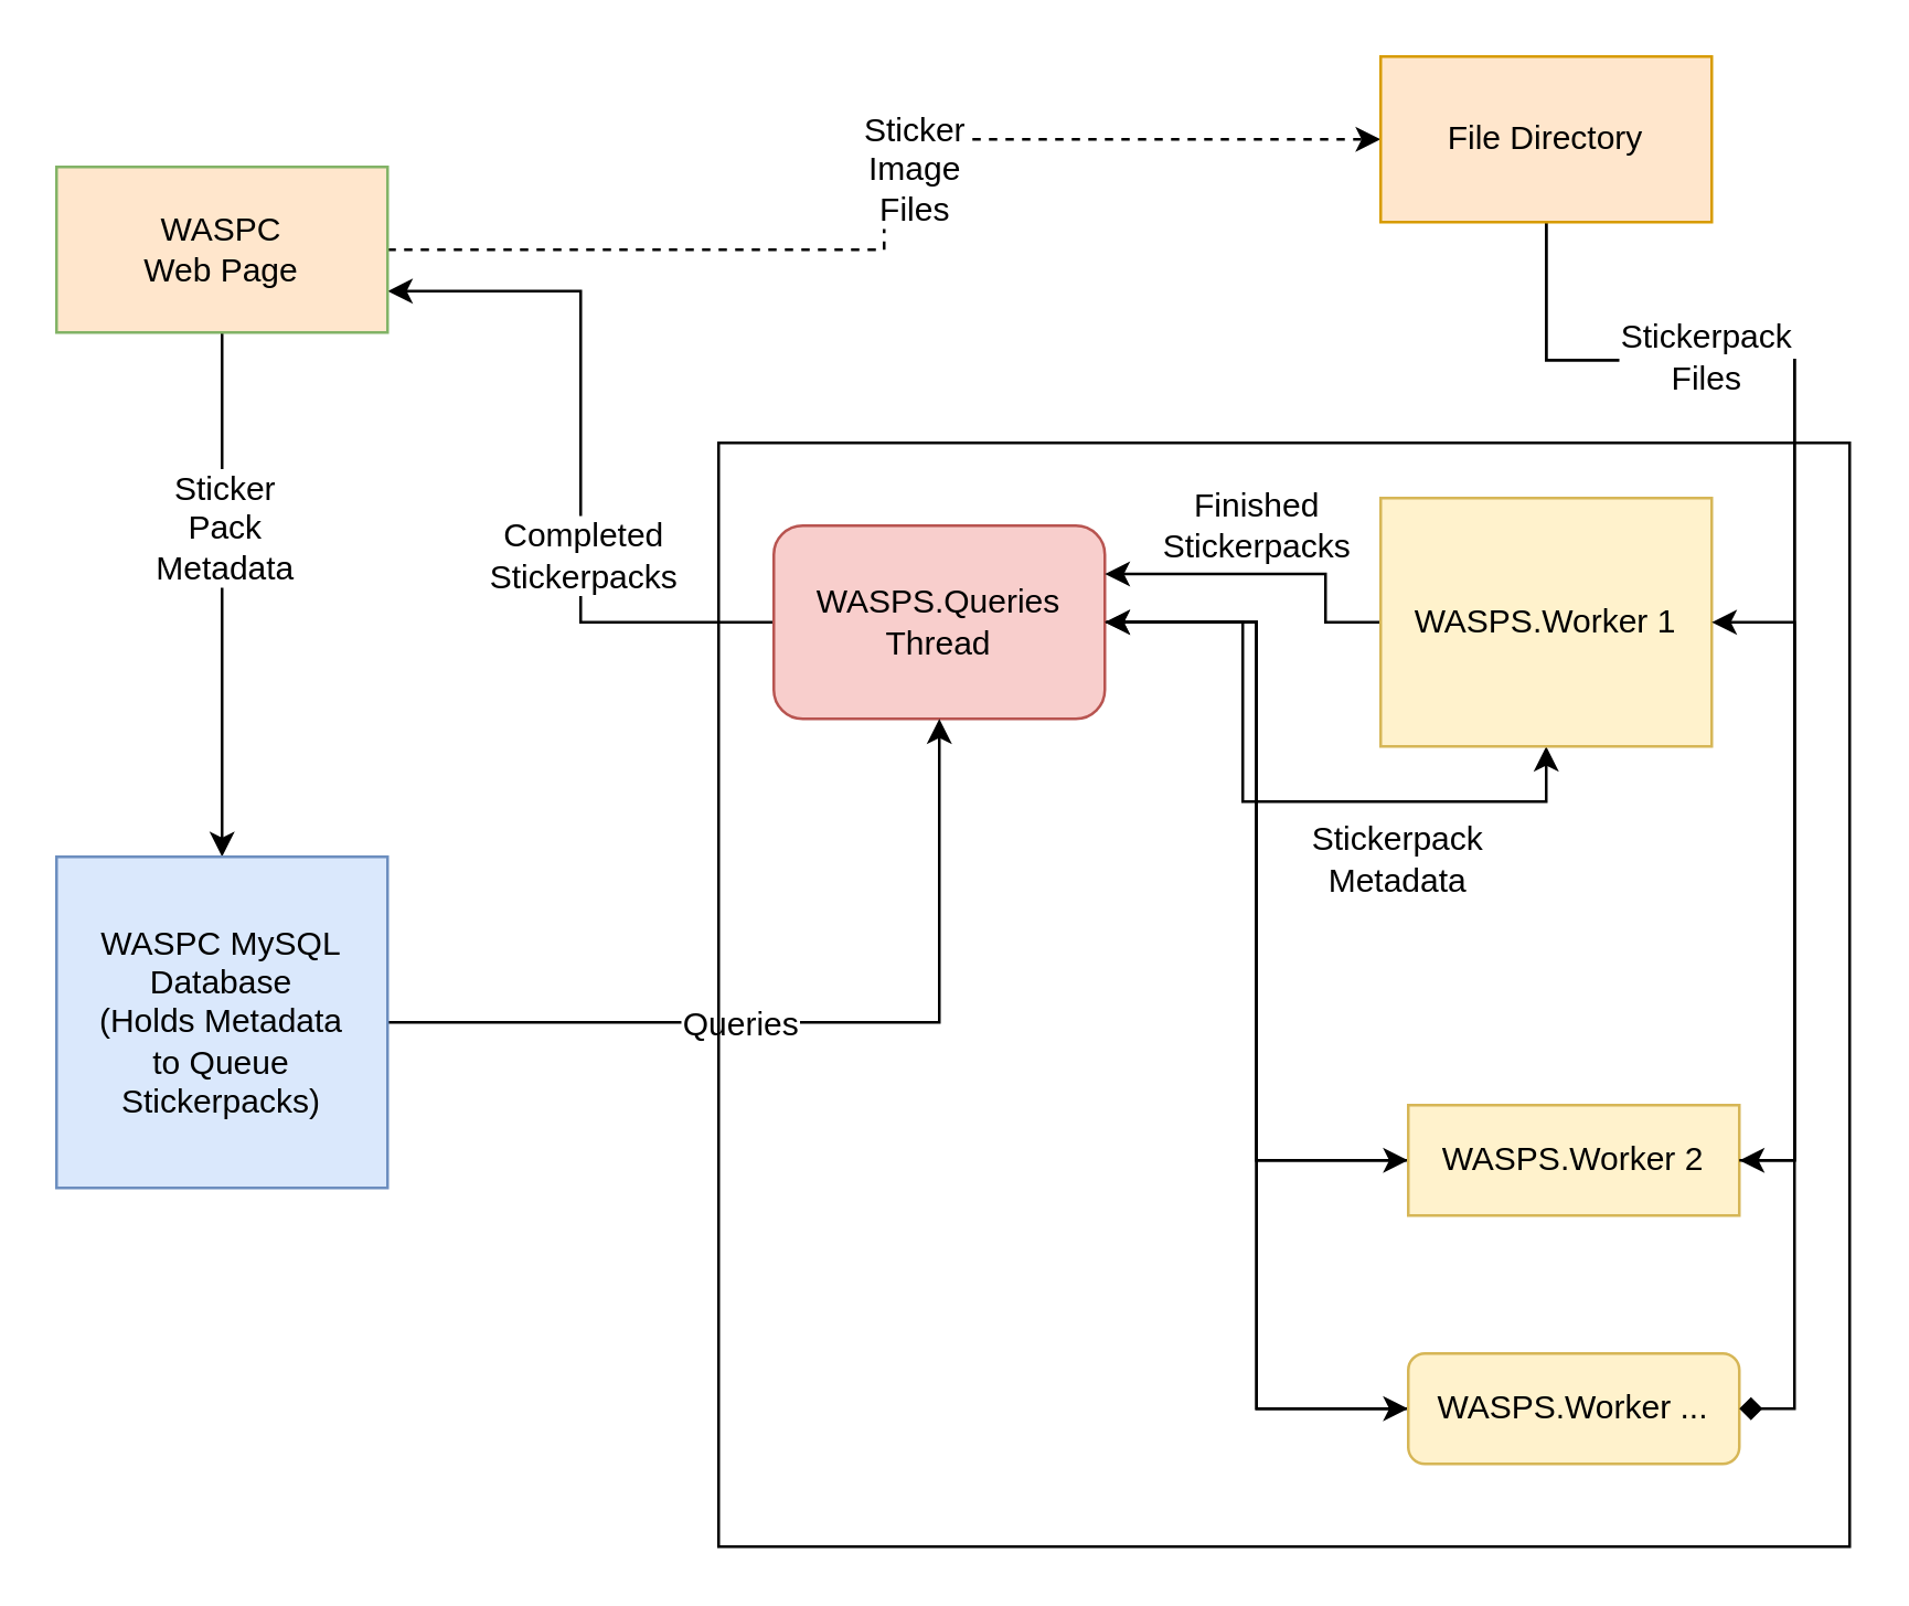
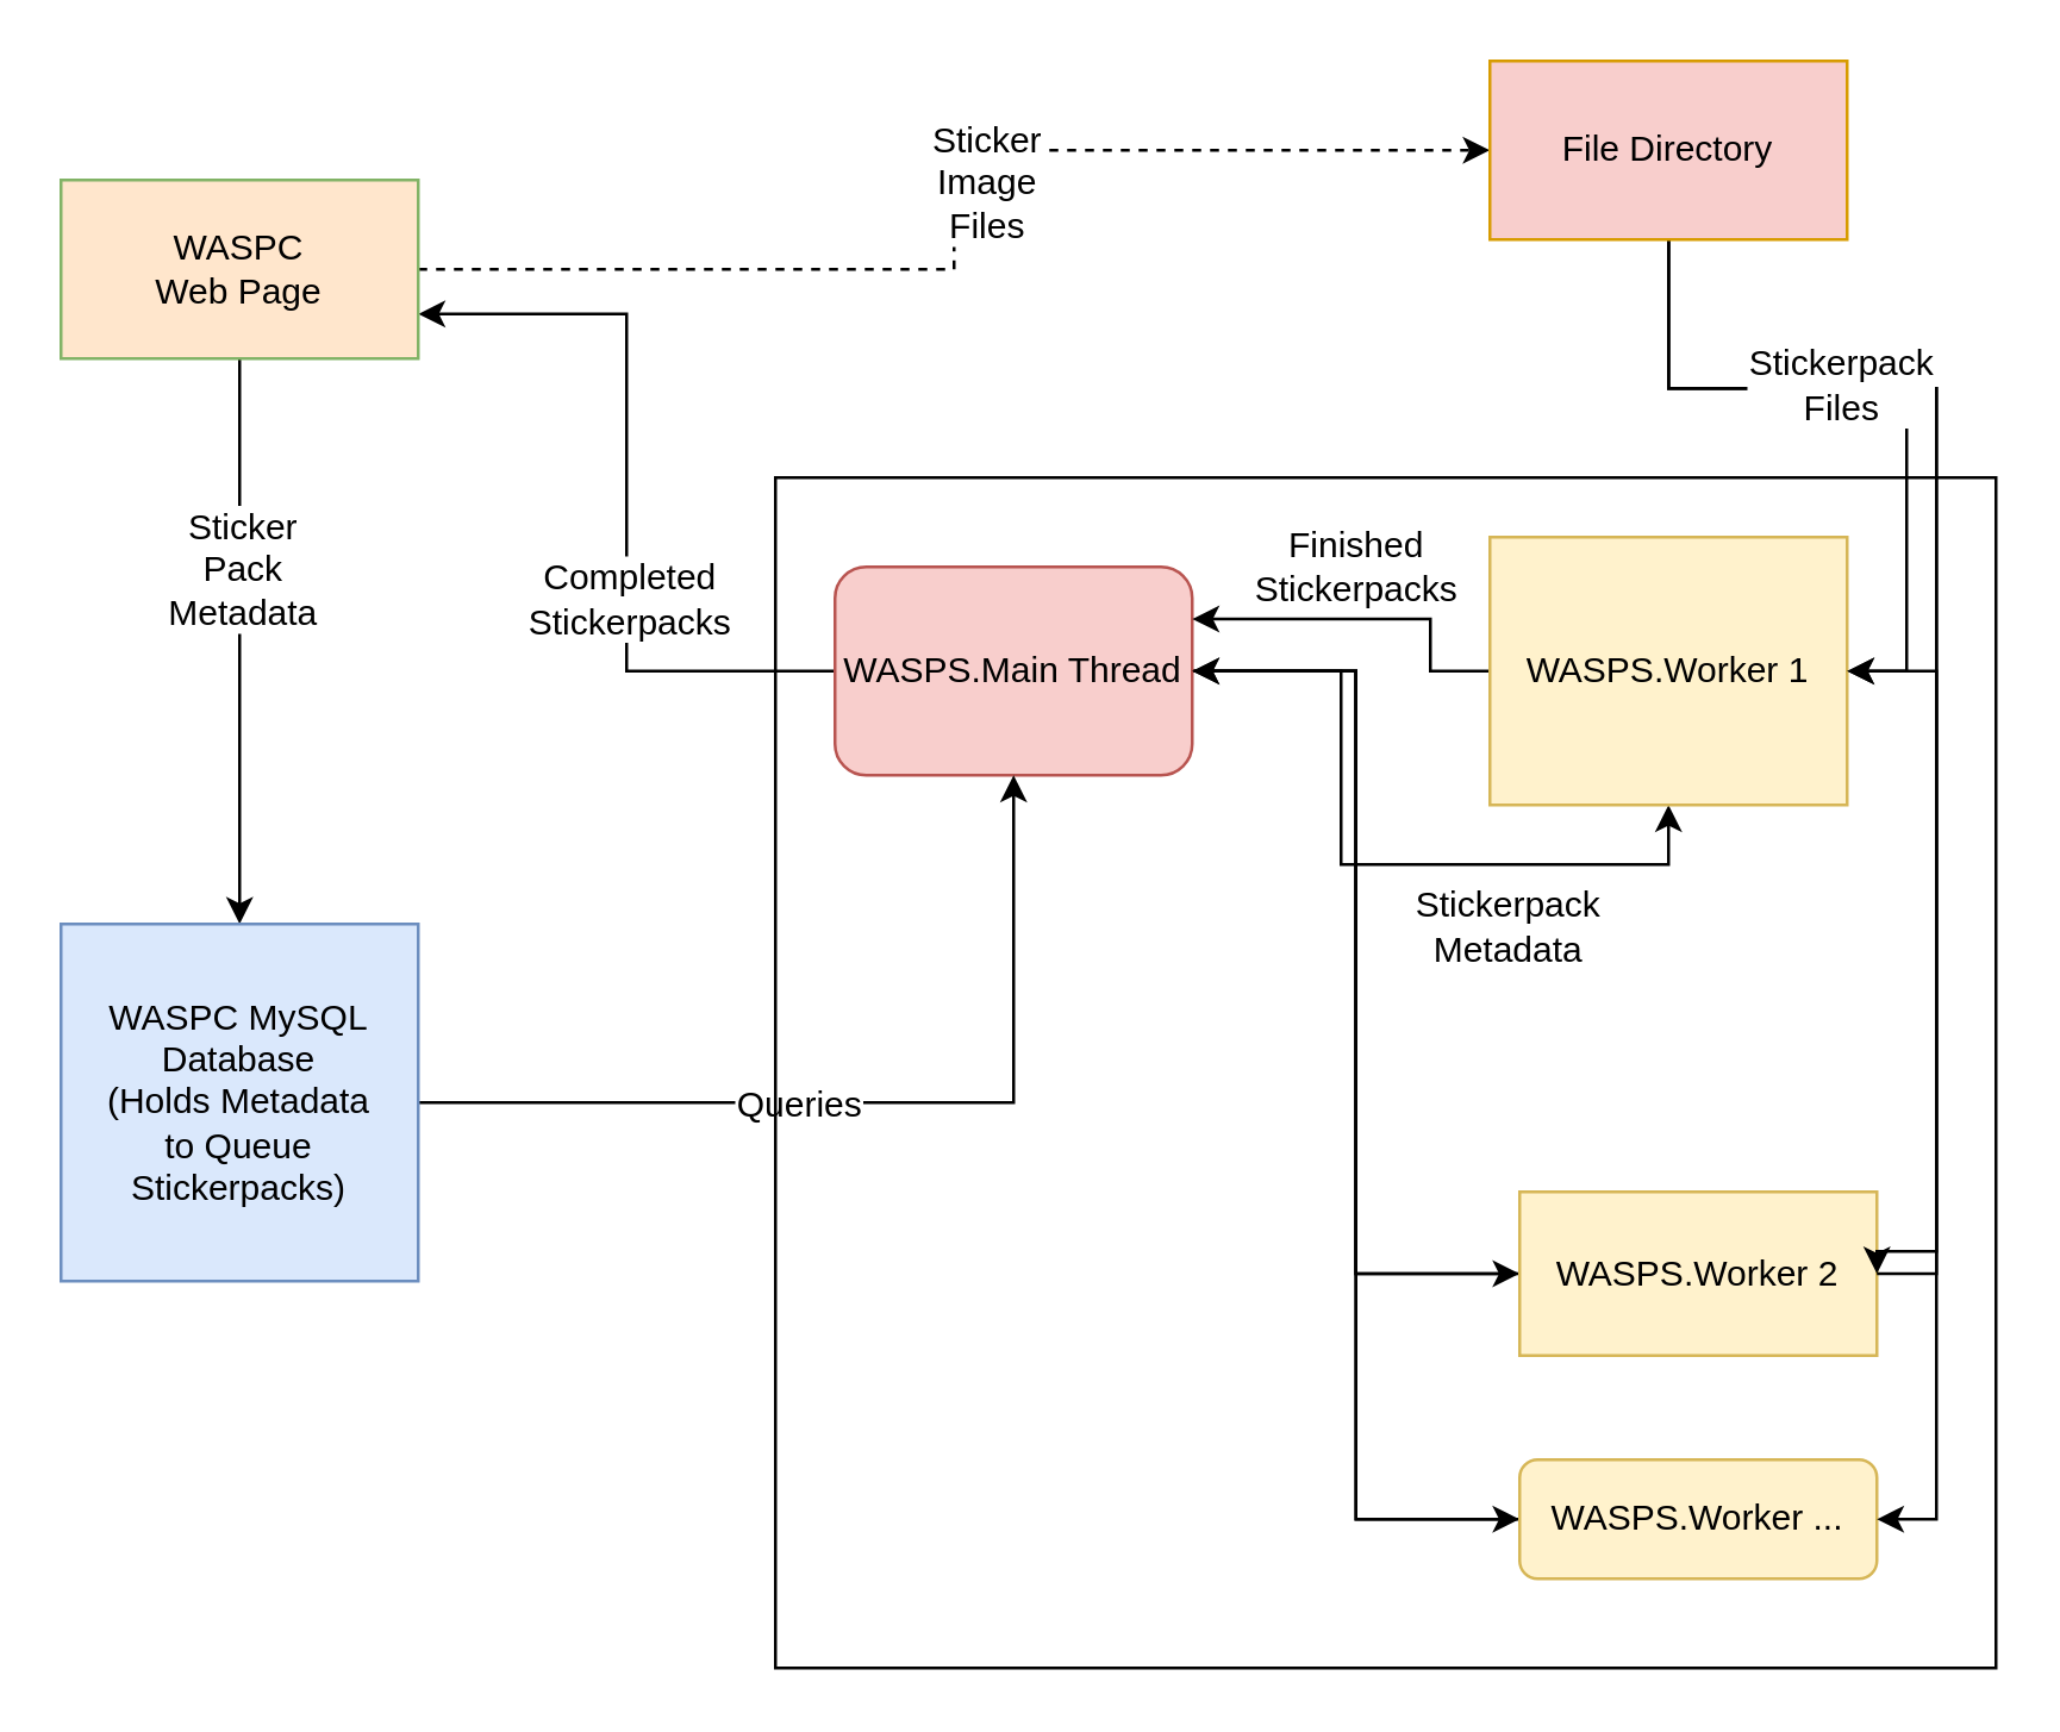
  <mxCell id="0" />
  <mxCell id="1" parent="0" />
  <mxCell id="2" style="edgeStyle=orthogonalEdgeStyle;rounded=0;orthogonalLoop=1;jettySize=auto;html=1;entryX=1;entryY=0.75;entryDx=0;entryDy=0;" parent="1" source="8" target="20" edge="1"><mxGeometry relative="1" as="geometry" /></mxCell>
  <mxCell id="3" value="&lt;div&gt;Completed&lt;/div&gt;&lt;div&gt;Stickerpacks&lt;/div&gt;" style="text;html=1;resizable=0;points=[];align=center;verticalAlign=middle;labelBackgroundColor=#ffffff;" parent="2" vertex="1" connectable="0"><mxGeometry x="0.254" y="1" relative="1" as="geometry"><mxPoint x="1" y="68" as="offset" /></mxGeometry></mxCell>
  <mxCell id="4" style="edgeStyle=orthogonalEdgeStyle;rounded=0;orthogonalLoop=1;jettySize=auto;html=1;entryX=0.5;entryY=1;entryDx=0;entryDy=0;" parent="1" source="8" target="11" edge="1"><mxGeometry relative="1" as="geometry" /></mxCell>
  <mxCell id="5" value="&lt;div&gt;Stickerpack&lt;/div&gt;&lt;div&gt;Metadata&lt;/div&gt;" style="text;html=1;resizable=0;points=[];align=center;verticalAlign=middle;labelBackgroundColor=#ffffff;" parent="4" vertex="1" connectable="0"><mxGeometry x="0.004" y="-3" relative="1" as="geometry"><mxPoint x="47" y="17" as="offset" /></mxGeometry></mxCell>
  <mxCell id="6" style="edgeStyle=orthogonalEdgeStyle;rounded=0;orthogonalLoop=1;jettySize=auto;html=1;entryX=0;entryY=0.5;entryDx=0;entryDy=0;" parent="1" source="8" target="13" edge="1"><mxGeometry relative="1" as="geometry" /></mxCell>
  <mxCell id="7" style="edgeStyle=orthogonalEdgeStyle;rounded=0;orthogonalLoop=1;jettySize=auto;html=1;entryX=0;entryY=0.5;entryDx=0;entryDy=0;" parent="1" source="8" target="15" edge="1"><mxGeometry relative="1" as="geometry" /></mxCell>
- <mxCell id="8" value="WASPS.Queries Thread" style="rounded=1;whiteSpace=wrap;html=1;fillColor=#f8cecc;strokeColor=#b85450;" parent="1" vertex="1"><mxGeometry x="280" y="190" width="120" height="70" as="geometry" /></mxCell>
+ <mxCell id="8" value="WASPS.Main Thread" style="rounded=1;whiteSpace=wrap;html=1;fillColor=#f8cecc;strokeColor=#b85450;" parent="1" vertex="1"><mxGeometry x="280" y="190" width="120" height="70" as="geometry" /></mxCell>
  <mxCell id="9" style="edgeStyle=orthogonalEdgeStyle;rounded=0;orthogonalLoop=1;jettySize=auto;html=1;entryX=1;entryY=0.25;entryDx=0;entryDy=0;" parent="1" source="11" target="8" edge="1"><mxGeometry relative="1" as="geometry"><Array as="points"><mxPoint x="480" y="225" /><mxPoint x="480" y="208" /></Array></mxGeometry></mxCell>
  <mxCell id="10" value="&lt;div&gt;Finished&lt;/div&gt;&lt;div&gt;Stickerpacks&lt;/div&gt;" style="text;html=1;resizable=0;points=[];align=center;verticalAlign=middle;labelBackgroundColor=#ffffff;" parent="9" vertex="1" connectable="0"><mxGeometry x="-0.071" y="-2" relative="1" as="geometry"><mxPoint x="-8" y="-16" as="offset" /></mxGeometry></mxCell>
  <mxCell id="11" value="WASPS.Worker 1" style="rounded=0;whiteSpace=wrap;html=1;fillColor=#fff2cc;strokeColor=#d6b656;" parent="1" vertex="1"><mxGeometry x="500" y="180" width="120" height="90" as="geometry" /></mxCell>
  <mxCell id="12" style="edgeStyle=orthogonalEdgeStyle;rounded=0;orthogonalLoop=1;jettySize=auto;html=1;entryX=1;entryY=0.5;entryDx=0;entryDy=0;" parent="1" source="13" target="8" edge="1"><mxGeometry relative="1" as="geometry" /></mxCell>
- <mxCell id="13" value="&lt;div&gt;WASPS.Worker 2&lt;/div&gt;" style="rounded=0;whiteSpace=wrap;html=1;fillColor=#fff2cc;strokeColor=#d6b656;" parent="1" vertex="1"><mxGeometry x="510" y="400" width="120" height="40" as="geometry" /></mxCell>
+ <mxCell id="13" value="&lt;div&gt;WASPS.Worker 2&lt;/div&gt;" style="rounded=0;whiteSpace=wrap;html=1;fillColor=#fff2cc;strokeColor=#d6b656;" parent="1" vertex="1"><mxGeometry x="510" y="400" width="120" height="55" as="geometry" /></mxCell>
  <mxCell id="14" style="edgeStyle=orthogonalEdgeStyle;rounded=0;orthogonalLoop=1;jettySize=auto;html=1;entryX=1;entryY=0.5;entryDx=0;entryDy=0;" parent="1" source="15" target="8" edge="1"><mxGeometry relative="1" as="geometry" /></mxCell>
  <mxCell id="15" value="&lt;div&gt;WASPS.Worker ...&lt;/div&gt;" style="whiteSpace=wrap;html=1;fillColor=#fff2cc;strokeColor=#d6b656;rounded=1;" parent="1" vertex="1"><mxGeometry x="510" y="490" width="120" height="40" as="geometry" /></mxCell>
  <mxCell id="16" style="edgeStyle=orthogonalEdgeStyle;rounded=0;orthogonalLoop=1;jettySize=auto;html=1;" parent="1" source="20" target="23" edge="1"><mxGeometry relative="1" as="geometry" /></mxCell>
  <mxCell id="17" value="&lt;div&gt;Sticker&lt;/div&gt;&lt;div&gt;Pack&lt;br&gt;&lt;/div&gt;&lt;div&gt;Metadata&lt;/div&gt;" style="text;html=1;resizable=0;points=[];align=center;verticalAlign=middle;labelBackgroundColor=#ffffff;" parent="16" vertex="1" connectable="0"><mxGeometry x="0.326" y="1" relative="1" as="geometry"><mxPoint x="-1" y="-56" as="offset" /></mxGeometry></mxCell>
  <mxCell id="18" style="edgeStyle=orthogonalEdgeStyle;rounded=0;orthogonalLoop=1;jettySize=auto;html=1;entryX=0;entryY=0.5;entryDx=0;entryDy=0;dashed=1;" parent="1" source="20" target="29" edge="1"><mxGeometry relative="1" as="geometry" /></mxCell>
  <mxCell id="19" value="&lt;div&gt;Sticker&lt;/div&gt;&lt;div&gt;Image&lt;/div&gt;&lt;div&gt;Files&lt;/div&gt;" style="text;html=1;resizable=0;points=[];align=center;verticalAlign=middle;labelBackgroundColor=#ffffff;" parent="18" vertex="1" connectable="0"><mxGeometry x="0.145" y="-4" relative="1" as="geometry"><mxPoint x="1" y="6" as="offset" /></mxGeometry></mxCell>
  <mxCell id="20" value="&lt;div&gt;WASPC &lt;br&gt;&lt;/div&gt;&lt;div&gt;Web Page&lt;/div&gt;" style="rounded=0;whiteSpace=wrap;html=1;fillColor=#ffe6cc;strokeColor=#82b366;" parent="1" vertex="1"><mxGeometry x="20" y="60" width="120" height="60" as="geometry" /></mxCell>
  <mxCell id="21" style="edgeStyle=orthogonalEdgeStyle;rounded=0;orthogonalLoop=1;jettySize=auto;html=1;" parent="1" source="23" target="8" edge="1"><mxGeometry relative="1" as="geometry" /></mxCell>
  <mxCell id="22" value="Queries" style="text;html=1;resizable=0;points=[];align=center;verticalAlign=middle;labelBackgroundColor=#ffffff;" parent="21" vertex="1" connectable="0"><mxGeometry x="0.15" y="-1" relative="1" as="geometry"><mxPoint x="-51" y="-1" as="offset" /></mxGeometry></mxCell>
  <mxCell id="23" value="&lt;div&gt;WASPC MySQL&lt;/div&gt;&lt;div&gt;Database&lt;/div&gt;&lt;div&gt;(Holds Metadata&lt;/div&gt;&lt;div&gt;to Queue&lt;/div&gt;&lt;div&gt;Stickerpacks)&lt;br&gt;&lt;/div&gt;" style="rounded=0;whiteSpace=wrap;html=1;fillColor=#dae8fc;strokeColor=#6c8ebf;" parent="1" vertex="1"><mxGeometry x="20" y="310" width="120" height="120" as="geometry" /></mxCell>
  <mxCell id="24" style="edgeStyle=orthogonalEdgeStyle;rounded=0;orthogonalLoop=1;jettySize=auto;html=1;entryX=1;entryY=0.5;entryDx=0;entryDy=0;exitX=1;exitY=0.5;exitDx=0;exitDy=0;" parent="1" source="13" target="11" edge="1"><mxGeometry relative="1" as="geometry" /></mxCell>
+ <mxCell id="25" style="edgeStyle=orthogonalEdgeStyle;rounded=0;orthogonalLoop=1;jettySize=auto;html=1;entryX=1;entryY=0.5;entryDx=0;entryDy=0;" parent="1" source="29" target="11" edge="1"><mxGeometry relative="1" as="geometry" /></mxCell>
  <mxCell id="26" style="edgeStyle=orthogonalEdgeStyle;rounded=0;orthogonalLoop=1;jettySize=auto;html=1;entryX=1;entryY=0.5;entryDx=0;entryDy=0;" parent="1" source="29" target="13" edge="1"><mxGeometry relative="1" as="geometry"><Array as="points"><mxPoint x="560" y="130" /><mxPoint x="650" y="130" /><mxPoint x="650" y="420" /></Array></mxGeometry></mxCell>
- <mxCell id="27" style="edgeStyle=orthogonalEdgeStyle;rounded=0;orthogonalLoop=1;jettySize=auto;html=1;entryX=1;entryY=0.5;entryDx=0;entryDy=0;endArrow=diamond;" parent="1" source="29" target="15" edge="1"><mxGeometry relative="1" as="geometry"><Array as="points"><mxPoint x="560" y="130" /><mxPoint x="650" y="130" /><mxPoint x="650" y="510" /></Array></mxGeometry></mxCell>
+ <mxCell id="27" style="edgeStyle=orthogonalEdgeStyle;rounded=0;orthogonalLoop=1;jettySize=auto;html=1;entryX=1;entryY=0.5;entryDx=0;entryDy=0;" parent="1" source="29" target="15" edge="1"><mxGeometry relative="1" as="geometry"><Array as="points"><mxPoint x="560" y="130" /><mxPoint x="650" y="130" /><mxPoint x="650" y="510" /></Array></mxGeometry></mxCell>
  <mxCell id="28" value="&lt;div&gt;Stickerpack&lt;/div&gt;&lt;div&gt;Files&lt;br&gt;&lt;/div&gt;" style="text;html=1;resizable=0;points=[];align=center;verticalAlign=middle;labelBackgroundColor=#ffffff;" parent="27" vertex="1" connectable="0"><mxGeometry x="-0.604" y="2" relative="1" as="geometry"><mxPoint as="offset" /></mxGeometry></mxCell>
- <mxCell id="29" value="&lt;div&gt;File Directory&lt;/div&gt;" style="rounded=0;whiteSpace=wrap;html=1;fillColor=#ffe6cc;strokeColor=#d79b00;" parent="1" vertex="1"><mxGeometry x="500" y="20" width="120" height="60" as="geometry" /></mxCell>
+ <mxCell id="29" value="&lt;div&gt;File Directory&lt;/div&gt;" style="rounded=0;whiteSpace=wrap;html=1;fillColor=#f8cecc;strokeColor=#d79b00;" parent="1" vertex="1"><mxGeometry x="500" y="20" width="120" height="60" as="geometry" /></mxCell>
  <mxCell id="30" value="" style="rounded=0;whiteSpace=wrap;html=1;fillColor=none;" vertex="1" parent="1"><mxGeometry x="260" y="160" width="410" height="400" as="geometry" /></mxCell>
